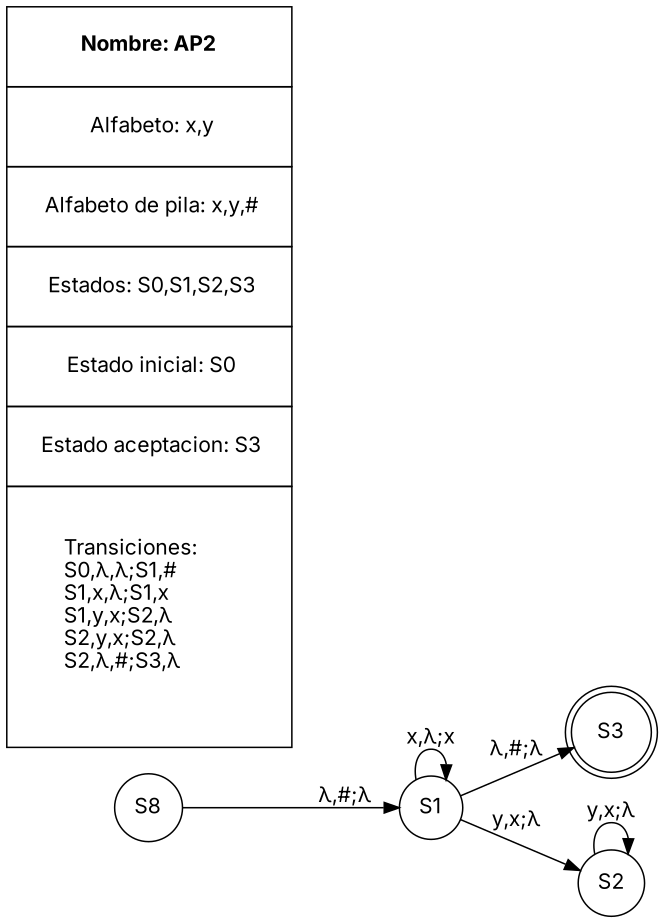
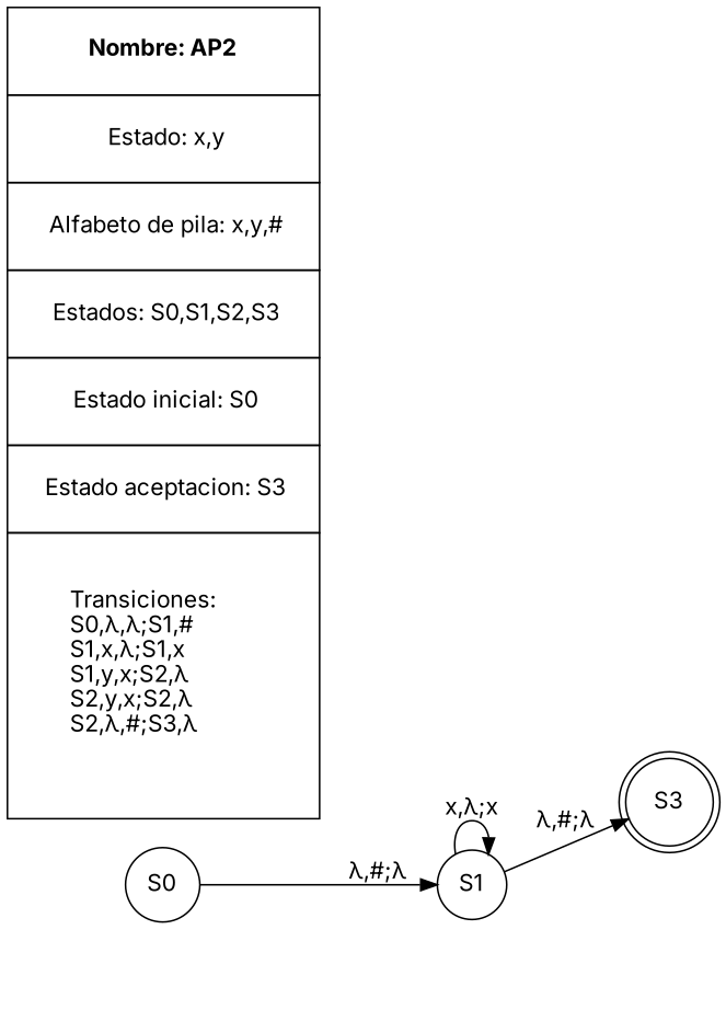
  digraph {
    fontname=Inter
    rankdir=LR
    node [fontname=Inter shape=circle]
    edge [fontname=Inter]
    S3 [shape=doublecircle]
-   S0 [label=S8]
+   S0
    S1
-   S2
-   n5 [fillcolor="#ff880022" label=<<table border="0" cellborder="1" cellspacing="0" cellpadding="18">             <tr> <td> <b>Nombre: AP2</b> </td> </tr>             <tr> <td> Alfabeto: x,y</td> </tr>            <tr> <td> Alfabeto de pila: x,y,#</td> </tr>            <tr> <td> Estados: S0,S1,S2,S3</td> </tr>             <tr> <td> Estado inicial: S0</td> </tr>             <tr> <td> Estado aceptacion: S3</td> </tr>             <tr> <td align="left">             <br align="left"/>     Transiciones:<br align="left"/>     S0,λ,λ;S1,# <br align="left"/>     S1,x,λ;S1,x <br align="left"/>     S1,y,x;S2,λ <br align="left"/>     S2,y,x;S2,λ <br align="left"/>     S2,λ,#;S3,λ <br align="left"/>            <br align="left"/>            </td> </tr>            </table>> shape=plain]
+   n5 [fillcolor="#ff880022" label=<<table border="0" cellborder="1" cellspacing="0" cellpadding="18">             <tr> <td> <b>Nombre: AP2</b> </td> </tr>             <tr> <td> Estado: x,y</td> </tr>            <tr> <td> Alfabeto de pila: x,y,#</td> </tr>            <tr> <td> Estados: S0,S1,S2,S3</td> </tr>             <tr> <td> Estado inicial: S0</td> </tr>             <tr> <td> Estado aceptacion: S3</td> </tr>             <tr> <td align="left">             <br align="left"/>     Transiciones:<br align="left"/>     S0,λ,λ;S1,# <br align="left"/>     S1,x,λ;S1,x <br align="left"/>     S1,y,x;S2,λ <br align="left"/>     S2,y,x;S2,λ <br align="left"/>     S2,λ,#;S3,λ <br align="left"/>            <br align="left"/>            </td> </tr>            </table>> shape=plain]
    S0 -> S1 [label="λ,#;λ"]
    S1 -> S3 [label="λ,#;λ"]
    S1 -> S1 [label="x,λ;x"]
-   S1 -> S2 [label="y,x;λ"]
-   S2 -> S2 [label="y,x;λ"]
  }
